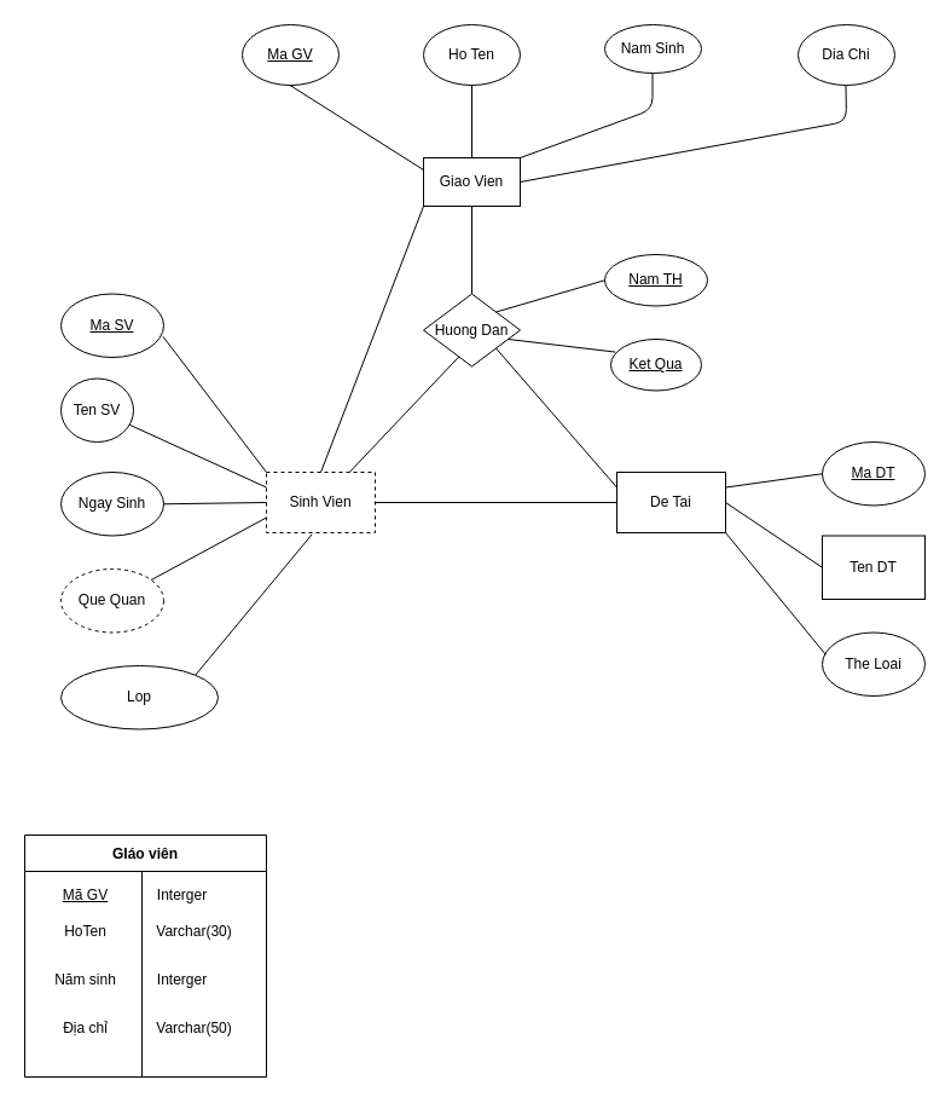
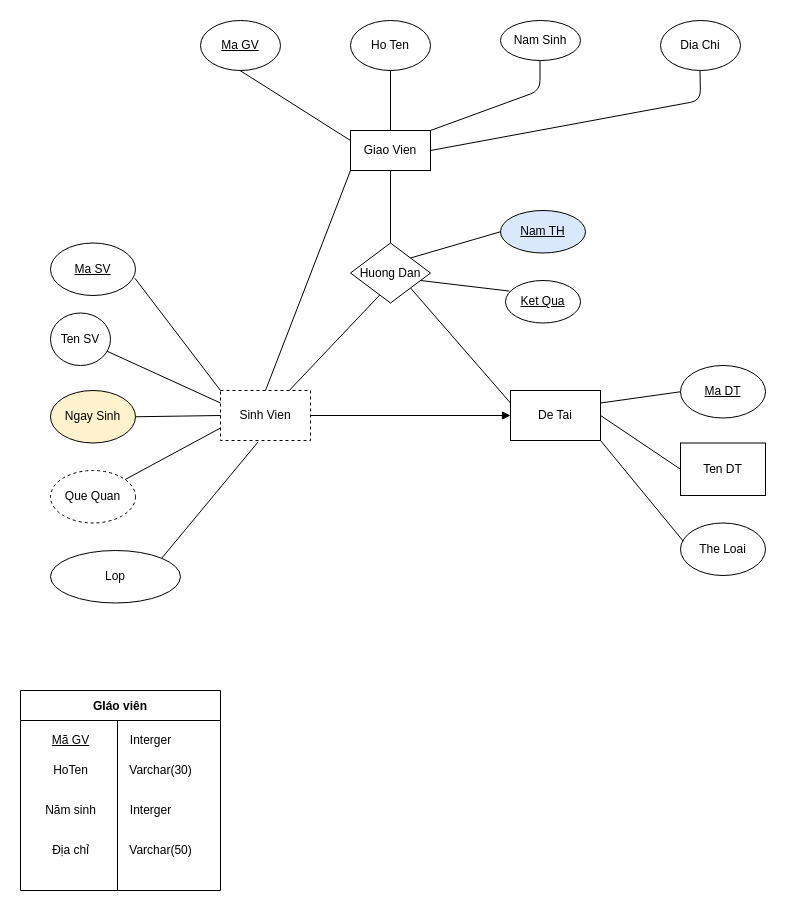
  <mxCell id="0" />
  <mxCell id="1" parent="0" />
  <mxCell id="2" value="GIáo viên" style="swimlane;startSize=30;" vertex="1" parent="1"><mxGeometry x="20" y="690" width="200" height="200" as="geometry" /></mxCell>
  <mxCell id="3" value="" style="endArrow=none;html=1;" edge="1" parent="2"><mxGeometry width="50" height="50" relative="1" as="geometry"><mxPoint x="97" y="200" as="sourcePoint" /><mxPoint x="97" y="30" as="targetPoint" /></mxGeometry></mxCell>
  <mxCell id="4" value="HoTen" style="text;html=1;align=center;verticalAlign=middle;resizable=0;points=[];autosize=1;strokeColor=none;fillColor=none;" vertex="1" parent="2"><mxGeometry x="25" y="70" width="50" height="20" as="geometry" /></mxCell>
  <mxCell id="5" value="Mã GV" style="text;html=1;align=center;verticalAlign=middle;resizable=0;points=[];autosize=1;strokeColor=none;fillColor=none;fontStyle=4" vertex="1" parent="2"><mxGeometry x="25" y="40" width="50" height="20" as="geometry" /></mxCell>
  <mxCell id="6" value="Năm sinh" style="text;html=1;align=center;verticalAlign=middle;resizable=0;points=[];autosize=1;strokeColor=none;fillColor=none;" vertex="1" parent="2"><mxGeometry x="15" y="110" width="70" height="20" as="geometry" /></mxCell>
  <mxCell id="7" value="Interger" style="text;html=1;align=center;verticalAlign=middle;resizable=0;points=[];autosize=1;strokeColor=none;fillColor=none;" vertex="1" parent="2"><mxGeometry x="100" y="110" width="60" height="20" as="geometry" /></mxCell>
  <mxCell id="8" value="Địa chỉ" style="text;html=1;align=center;verticalAlign=middle;resizable=0;points=[];autosize=1;strokeColor=none;fillColor=none;" vertex="1" parent="2"><mxGeometry x="25" y="150" width="50" height="20" as="geometry" /></mxCell>
  <mxCell id="9" value="Varchar(50)" style="text;html=1;align=center;verticalAlign=middle;resizable=0;points=[];autosize=1;strokeColor=none;fillColor=none;" vertex="1" parent="2"><mxGeometry x="100" y="150" width="80" height="20" as="geometry" /></mxCell>
  <mxCell id="10" value="Interger" style="text;html=1;align=center;verticalAlign=middle;resizable=0;points=[];autosize=1;strokeColor=none;fillColor=none;" vertex="1" parent="2"><mxGeometry x="100" y="40" width="60" height="20" as="geometry" /></mxCell>
  <mxCell id="11" value="Varchar(30)" style="text;html=1;align=center;verticalAlign=middle;resizable=0;points=[];autosize=1;strokeColor=none;fillColor=none;" vertex="1" parent="2"><mxGeometry x="100" y="70" width="80" height="20" as="geometry" /></mxCell>
  <mxCell id="12" value="Giao Vien" style="rounded=0;whiteSpace=wrap;html=1;" vertex="1" parent="1"><mxGeometry x="350" y="130" width="80" height="40" as="geometry" /></mxCell>
  <mxCell id="13" value="Ho Ten" style="ellipse;whiteSpace=wrap;html=1;" vertex="1" parent="1"><mxGeometry x="350" y="20" width="80" height="50" as="geometry" /></mxCell>
  <mxCell id="14" value="" style="endArrow=none;html=1;exitX=0.5;exitY=0;exitDx=0;exitDy=0;entryX=0.5;entryY=1;entryDx=0;entryDy=0;" edge="1" parent="1" source="12" target="13"><mxGeometry width="50" height="50" relative="1" as="geometry"><mxPoint x="350" y="120" as="sourcePoint" /><mxPoint x="400" y="70" as="targetPoint" /></mxGeometry></mxCell>
  <mxCell id="15" value="Nam Sinh" style="ellipse;whiteSpace=wrap;html=1;" vertex="1" parent="1"><mxGeometry x="500" y="20" width="80" height="40" as="geometry" /></mxCell>
  <mxCell id="16" value="&lt;u&gt;Ma GV&lt;/u&gt;" style="ellipse;whiteSpace=wrap;html=1;" vertex="1" parent="1"><mxGeometry x="200" y="20" width="80" height="50" as="geometry" /></mxCell>
  <mxCell id="17" value="Dia Chi" style="ellipse;whiteSpace=wrap;html=1;" vertex="1" parent="1"><mxGeometry x="660" y="20" width="80" height="50" as="geometry" /></mxCell>
  <mxCell id="18" value="" style="endArrow=none;html=1;exitX=1;exitY=0;exitDx=0;exitDy=0;entryX=0.5;entryY=1;entryDx=0;entryDy=0;" edge="1" parent="1" source="12"><mxGeometry width="50" height="50" relative="1" as="geometry"><mxPoint x="539.5" y="120" as="sourcePoint" /><mxPoint x="539.5" y="60" as="targetPoint" /><Array as="points"><mxPoint x="539.5" y="90" /></Array></mxGeometry></mxCell>
  <mxCell id="19" value="" style="endArrow=none;html=1;exitX=1;exitY=0.5;exitDx=0;exitDy=0;entryX=0.5;entryY=1;entryDx=0;entryDy=0;" edge="1" parent="1" source="12"><mxGeometry width="50" height="50" relative="1" as="geometry"><mxPoint x="590" y="140" as="sourcePoint" /><mxPoint x="699.5" y="70" as="targetPoint" /><Array as="points"><mxPoint x="700" y="100" /></Array></mxGeometry></mxCell>
  <mxCell id="20" value="" style="endArrow=none;html=1;exitX=0;exitY=0.25;exitDx=0;exitDy=0;entryX=0.5;entryY=1;entryDx=0;entryDy=0;" edge="1" parent="1" source="12"><mxGeometry width="50" height="50" relative="1" as="geometry"><mxPoint x="239.5" y="130" as="sourcePoint" /><mxPoint x="239.5" y="70" as="targetPoint" /></mxGeometry></mxCell>
  <mxCell id="21" value="Sinh Vien" style="rounded=0;whiteSpace=wrap;html=1;dashed=1;" vertex="1" parent="1"><mxGeometry x="220" y="390" width="90" height="50" as="geometry" /></mxCell>
  <mxCell id="22" value="Que Quan" style="ellipse;whiteSpace=wrap;html=1;rounded=0;dashed=1;" vertex="1" parent="1"><mxGeometry x="50" y="470" width="85" height="52.5" as="geometry" /></mxCell>
- <mxCell id="23" value="Ngay Sinh" style="ellipse;whiteSpace=wrap;html=1;rounded=0;" vertex="1" parent="1"><mxGeometry x="50" y="390" width="85" height="52.5" as="geometry" /></mxCell>
+ <mxCell id="23" value="Ngay Sinh" style="ellipse;whiteSpace=wrap;html=1;rounded=0;fillColor=#fff2cc;" vertex="1" parent="1"><mxGeometry x="50" y="390" width="85" height="52.5" as="geometry" /></mxCell>
  <mxCell id="24" value="Ten SV" style="ellipse;whiteSpace=wrap;html=1;rounded=0;" vertex="1" parent="1"><mxGeometry x="50" y="312.5" width="60" height="52.5" as="geometry" /></mxCell>
  <mxCell id="25" value="&lt;u&gt;Ma SV&lt;/u&gt;" style="ellipse;whiteSpace=wrap;html=1;rounded=0;" vertex="1" parent="1"><mxGeometry x="50" y="242.5" width="85" height="52.5" as="geometry" /></mxCell>
  <mxCell id="26" value="Lop" style="ellipse;whiteSpace=wrap;html=1;rounded=0;" vertex="1" parent="1"><mxGeometry x="50" y="550" width="130" height="52.5" as="geometry" /></mxCell>
  <mxCell id="27" value="" style="endArrow=none;html=1;entryX=0;entryY=0;entryDx=0;entryDy=0;exitX=0.993;exitY=0.672;exitDx=0;exitDy=0;exitPerimeter=0;" edge="1" parent="1" source="25" target="21"><mxGeometry width="50" height="50" relative="1" as="geometry"><mxPoint x="134" y="238" as="sourcePoint" /><mxPoint x="200" y="267.5" as="targetPoint" /></mxGeometry></mxCell>
  <mxCell id="28" value="" style="endArrow=none;html=1;entryX=0;entryY=0.25;entryDx=0;entryDy=0;" edge="1" parent="1" source="24" target="21"><mxGeometry width="50" height="50" relative="1" as="geometry"><mxPoint x="130" y="304" as="sourcePoint" /><mxPoint x="220" y="386.1" as="targetPoint" /></mxGeometry></mxCell>
  <mxCell id="29" value="" style="endArrow=none;html=1;exitX=1;exitY=0.5;exitDx=0;exitDy=0;entryX=0;entryY=0.5;entryDx=0;entryDy=0;" edge="1" parent="1" source="23" target="21"><mxGeometry width="50" height="50" relative="1" as="geometry"><mxPoint x="135.005" y="370" as="sourcePoint" /><mxPoint x="220.6" y="411.1" as="targetPoint" /></mxGeometry></mxCell>
  <mxCell id="30" value="" style="endArrow=none;html=1;entryX=0;entryY=0.75;entryDx=0;entryDy=0;" edge="1" parent="1" source="22" target="21"><mxGeometry width="50" height="50" relative="1" as="geometry"><mxPoint x="145.005" y="380" as="sourcePoint" /><mxPoint x="231" y="370" as="targetPoint" /></mxGeometry></mxCell>
  <mxCell id="31" value="" style="endArrow=none;html=1;exitX=1;exitY=0;exitDx=0;exitDy=0;entryX=0.418;entryY=1.028;entryDx=0;entryDy=0;entryPerimeter=0;" edge="1" parent="1" source="26" target="21"><mxGeometry width="50" height="50" relative="1" as="geometry"><mxPoint x="136.486" y="430.488" as="sourcePoint" /><mxPoint x="265" y="373" as="targetPoint" /><Array as="points" /></mxGeometry></mxCell>
  <mxCell id="32" value="De Tai" style="rounded=0;whiteSpace=wrap;html=1;" vertex="1" parent="1"><mxGeometry x="510" y="390" width="90" height="50" as="geometry" /></mxCell>
  <mxCell id="33" value="&lt;u&gt;Ma DT&lt;/u&gt;" style="ellipse;whiteSpace=wrap;html=1;rounded=0;" vertex="1" parent="1"><mxGeometry x="680" y="365" width="85" height="52.5" as="geometry" /></mxCell>
  <mxCell id="34" value="Ten DT" style="whiteSpace=wrap;html=1;rounded=0;" vertex="1" parent="1"><mxGeometry x="680" y="442.5" width="85" height="52.5" as="geometry" /></mxCell>
  <mxCell id="35" value="&lt;span&gt;The Loai&lt;/span&gt;" style="ellipse;whiteSpace=wrap;html=1;rounded=0;fontStyle=0" vertex="1" parent="1"><mxGeometry x="680" y="522.5" width="85" height="52.5" as="geometry" /></mxCell>
  <mxCell id="36" value="" style="endArrow=none;html=1;exitX=0;exitY=0.5;exitDx=0;exitDy=0;entryX=1;entryY=0.25;entryDx=0;entryDy=0;" edge="1" parent="1" source="33" target="32"><mxGeometry width="50" height="50" relative="1" as="geometry"><mxPoint x="599.289" y="343.75" as="sourcePoint" /><mxPoint x="599.289" y="293.75" as="targetPoint" /></mxGeometry></mxCell>
  <mxCell id="37" value="" style="endArrow=none;html=1;exitX=0.033;exitY=0.347;exitDx=0;exitDy=0;exitPerimeter=0;entryX=1;entryY=1;entryDx=0;entryDy=0;" edge="1" parent="1" source="35" target="32"><mxGeometry width="50" height="50" relative="1" as="geometry"><mxPoint x="692.482" y="244.833" as="sourcePoint" /><mxPoint x="609.289" y="303.75" as="targetPoint" /></mxGeometry></mxCell>
  <mxCell id="38" value="" style="endArrow=none;html=1;exitX=0;exitY=0.5;exitDx=0;exitDy=0;entryX=1;entryY=0.5;entryDx=0;entryDy=0;" edge="1" parent="1" source="34" target="32"><mxGeometry width="50" height="50" relative="1" as="geometry"><mxPoint x="672.805" y="349.997" as="sourcePoint" /><mxPoint x="600" y="294.28" as="targetPoint" /></mxGeometry></mxCell>
  <mxCell id="39" value="Huong Dan" style="rhombus;whiteSpace=wrap;html=1;" vertex="1" parent="1"><mxGeometry x="350" y="242.5" width="80" height="60" as="geometry" /></mxCell>
- <mxCell id="40" value="&lt;u&gt;Nam TH&lt;/u&gt;" style="ellipse;whiteSpace=wrap;html=1;rounded=0;" vertex="1" parent="1"><mxGeometry x="500" y="210" width="85" height="42.5" as="geometry" /></mxCell>
+ <mxCell id="40" value="&lt;u&gt;Nam TH&lt;/u&gt;" style="ellipse;whiteSpace=wrap;html=1;rounded=0;fillColor=#dae8fc;" vertex="1" parent="1"><mxGeometry x="500" y="210" width="85" height="42.5" as="geometry" /></mxCell>
  <mxCell id="41" value="&lt;u&gt;Ket Qua&lt;/u&gt;" style="ellipse;whiteSpace=wrap;html=1;rounded=0;" vertex="1" parent="1"><mxGeometry x="505" y="280" width="75" height="42.5" as="geometry" /></mxCell>
  <mxCell id="42" value="" style="endArrow=none;html=1;entryX=0;entryY=0.5;entryDx=0;entryDy=0;exitX=1;exitY=0;exitDx=0;exitDy=0;" edge="1" parent="1" source="39" target="40"><mxGeometry width="50" height="50" relative="1" as="geometry"><mxPoint x="390" y="330" as="sourcePoint" /><mxPoint x="440" y="280" as="targetPoint" /></mxGeometry></mxCell>
  <mxCell id="43" value="" style="endArrow=none;html=1;entryX=0.051;entryY=0.249;entryDx=0;entryDy=0;entryPerimeter=0;" edge="1" parent="1" target="41"><mxGeometry width="50" height="50" relative="1" as="geometry"><mxPoint x="420" y="280" as="sourcePoint" /><mxPoint x="510" y="241.25" as="targetPoint" /></mxGeometry></mxCell>
  <mxCell id="44" value="" style="endArrow=none;html=1;entryX=0.365;entryY=0.868;entryDx=0;entryDy=0;entryPerimeter=0;" edge="1" parent="1" source="21" target="39"><mxGeometry width="50" height="50" relative="1" as="geometry"><mxPoint x="390" y="330" as="sourcePoint" /><mxPoint x="440" y="280" as="targetPoint" /></mxGeometry></mxCell>
  <mxCell id="45" value="" style="endArrow=none;html=1;entryX=0;entryY=0.25;entryDx=0;entryDy=0;exitX=1;exitY=1;exitDx=0;exitDy=0;" edge="1" parent="1" source="39" target="32"><mxGeometry width="50" height="50" relative="1" as="geometry"><mxPoint x="390" y="330" as="sourcePoint" /><mxPoint x="440" y="280" as="targetPoint" /></mxGeometry></mxCell>
  <mxCell id="46" value="" style="endArrow=none;html=1;entryX=0.5;entryY=1;entryDx=0;entryDy=0;exitX=0.5;exitY=0;exitDx=0;exitDy=0;" edge="1" parent="1" source="39" target="12"><mxGeometry width="50" height="50" relative="1" as="geometry"><mxPoint x="320" y="250" as="sourcePoint" /><mxPoint x="370" y="200" as="targetPoint" /></mxGeometry></mxCell>
  <mxCell id="47" value="" style="endArrow=none;html=1;exitX=0.5;exitY=0;exitDx=0;exitDy=0;" edge="1" parent="1" source="21"><mxGeometry width="50" height="50" relative="1" as="geometry"><mxPoint x="300" y="220" as="sourcePoint" /><mxPoint x="350" y="170" as="targetPoint" /></mxGeometry></mxCell>
- <mxCell id="48" value="" style="endArrow=none;html=1;entryX=0;entryY=0.5;entryDx=0;entryDy=0;exitX=1;exitY=0.5;exitDx=0;exitDy=0;" edge="1" parent="1" source="21" target="32"><mxGeometry width="50" height="50" relative="1" as="geometry"><mxPoint x="380" y="450" as="sourcePoint" /><mxPoint x="430" y="400" as="targetPoint" /></mxGeometry></mxCell>
+ <mxCell id="48" value="" style="endArrow=block;html=1;entryX=0;entryY=0.5;entryDx=0;entryDy=0;exitX=1;exitY=0.5;exitDx=0;exitDy=0;" edge="1" parent="1" source="21" target="32"><mxGeometry width="50" height="50" relative="1" as="geometry"><mxPoint x="380" y="450" as="sourcePoint" /><mxPoint x="430" y="400" as="targetPoint" /></mxGeometry></mxCell>
